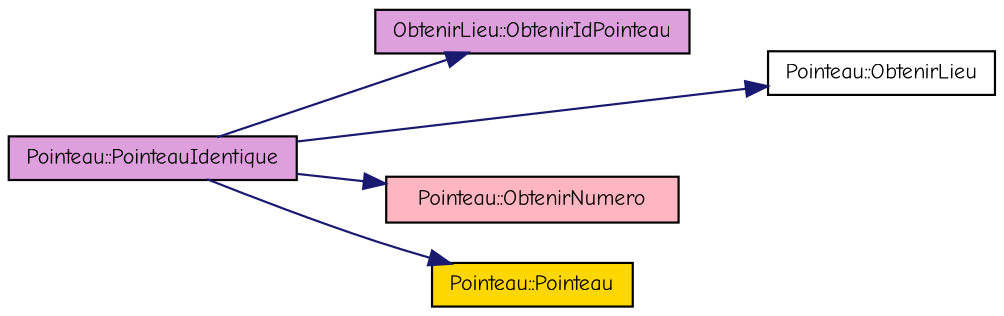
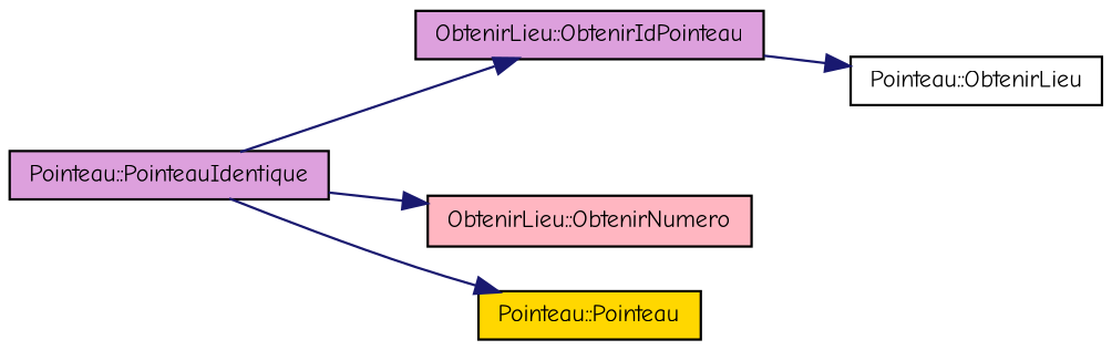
  digraph {
    fontname="Comic Neue"
    rankdir=LR
    node [color=black fillcolor=plum fontname="Comic Neue" fontsize=10 shape=record style=filled]
    edge [color=midnightblue fontname="Comic Neue" fontsize=10 labelfontname=Helvetica labelfontsize=10 style=solid]
    n1 [fontcolor=black height=0.2 label="Pointeau::PointeauIdentique" width=0.4]
    n2 [height=0.2 label="ObtenirLieu::ObtenirIdPointeau" width=0.4]
    n3 [fillcolor=white height=0.2 label="Pointeau::ObtenirLieu" width=0.4]
-   n4 [fillcolor=lightpink height=0.2 label="Pointeau::ObtenirNumero" width=0.4]
+   n4 [fillcolor=lightpink height=0.2 label="ObtenirLieu::ObtenirNumero" width=0.4]
    n5 [fillcolor=gold height=0.2 label="Pointeau::Pointeau" width=0.4]
    n1 -> n2
-   n1 -> n3
+   n2 -> n3
    n1 -> n4
    n1 -> n5
  }
